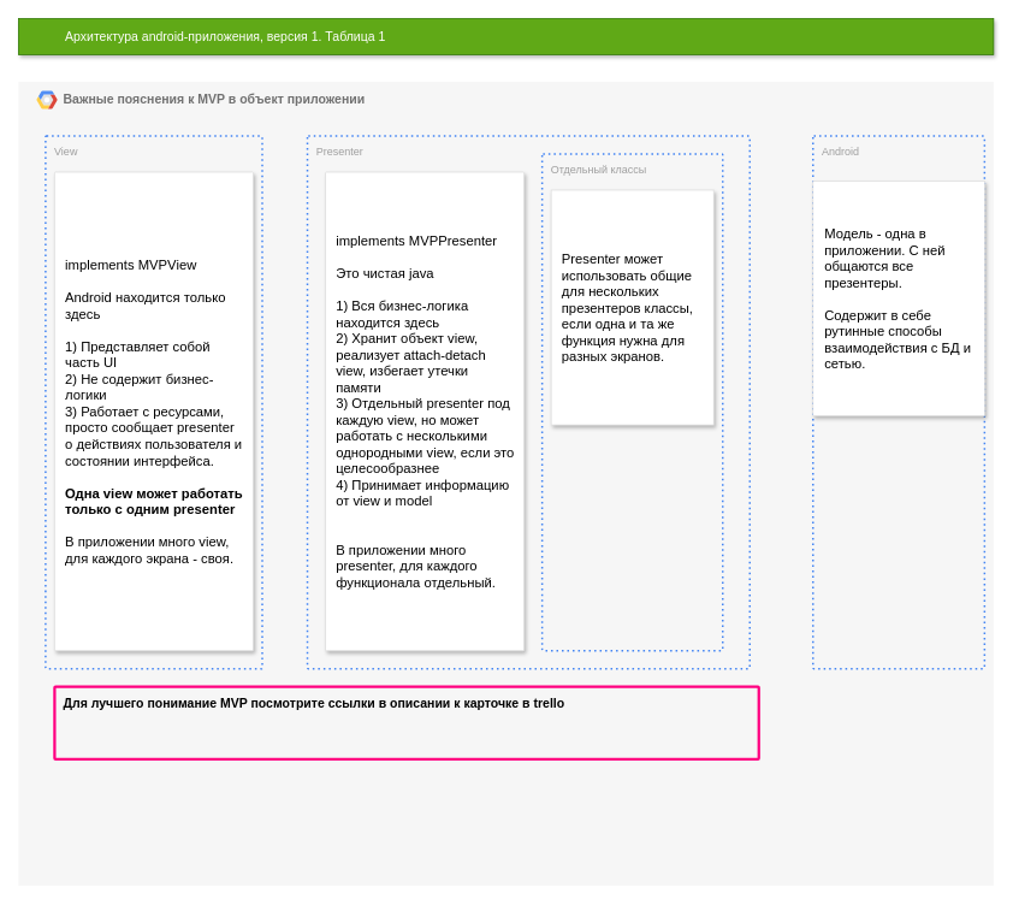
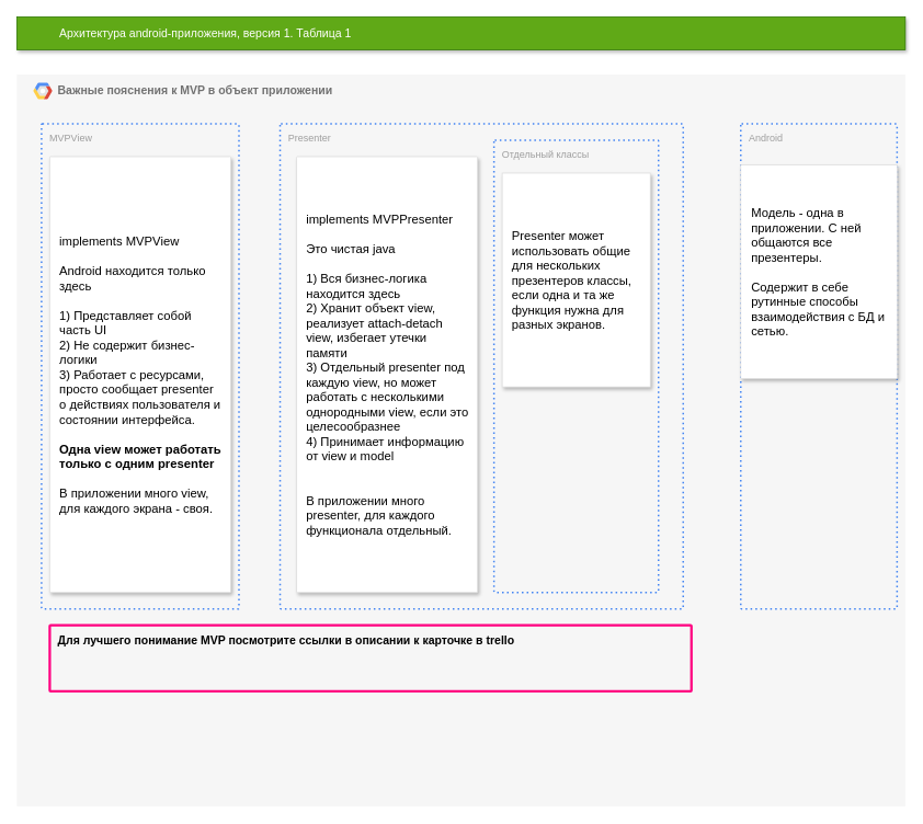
  <mxCell id="0" />
  <mxCell id="1" parent="0" />
  <mxCell id="2" value="&lt;b&gt;Важные пояснения к MVP в объект приложении&lt;/b&gt;" style="fillColor=#F6F6F6;strokeColor=none;shadow=0;gradientColor=none;fontSize=14;align=left;spacing=10;fontColor=#717171;9E9E9E;verticalAlign=top;spacingTop=-4;fontStyle=0;spacingLeft=40;html=1;" parent="1" vertex="1"><mxGeometry x="20" y="90" width="1080" height="890" as="geometry" /></mxCell>
  <mxCell id="3" value="" style="shape=mxgraph.gcp2.google_cloud_platform;fillColor=#F6F6F6;strokeColor=none;shadow=0;gradientColor=none;" parent="2" vertex="1"><mxGeometry width="23" height="20" relative="1" as="geometry"><mxPoint x="20" y="10" as="offset" /></mxGeometry></mxCell>
  <mxCell id="4" value="Android" style="rounded=1;absoluteArcSize=1;arcSize=2;html=1;strokeColor=#4284F3;gradientColor=none;shadow=0;dashed=1;fontSize=12;fontColor=#9E9E9E;align=left;verticalAlign=top;spacing=10;spacingTop=-4;fillColor=none;dashPattern=1 2;strokeWidth=2;" vertex="1" parent="2"><mxGeometry x="880" y="60" width="190" height="590" as="geometry" /></mxCell>
- <mxCell id="5" value="View" style="rounded=1;absoluteArcSize=1;arcSize=2;html=1;strokeColor=#4284F3;gradientColor=none;shadow=0;dashed=1;fontSize=12;fontColor=#9E9E9E;align=left;verticalAlign=top;spacing=10;spacingTop=-4;fillColor=none;dashPattern=1 2;strokeWidth=2;" parent="2" vertex="1"><mxGeometry x="30" y="60" width="240" height="590" as="geometry" /></mxCell>
+ <mxCell id="5" value="MVPView" style="rounded=1;absoluteArcSize=1;arcSize=2;html=1;strokeColor=#4284F3;gradientColor=none;shadow=0;dashed=1;fontSize=12;fontColor=#9E9E9E;align=left;verticalAlign=top;spacing=10;spacingTop=-4;fillColor=none;dashPattern=1 2;strokeWidth=2;" parent="2" vertex="1"><mxGeometry x="30" y="60" width="240" height="590" as="geometry" /></mxCell>
  <mxCell id="6" value="Presenter" style="rounded=1;absoluteArcSize=1;arcSize=2;html=1;strokeColor=#4284F3;gradientColor=none;shadow=0;dashed=1;fontSize=12;fontColor=#9E9E9E;align=left;verticalAlign=top;spacing=10;spacingTop=-4;fillColor=none;dashPattern=1 2;strokeWidth=2;" parent="2" vertex="1"><mxGeometry x="320" y="60" width="490" height="590" as="geometry" /></mxCell>
  <mxCell id="7" value="Отдельный классы&amp;nbsp;" style="rounded=1;absoluteArcSize=1;arcSize=2;html=1;strokeColor=#4284F3;gradientColor=none;shadow=0;dashed=1;fontSize=12;fontColor=#9E9E9E;align=left;verticalAlign=top;spacing=10;spacingTop=-4;fillColor=none;dashPattern=1 2;strokeWidth=2;" vertex="1" parent="2"><mxGeometry x="580" y="80" width="200" height="550" as="geometry" /></mxCell>
  <mxCell id="8" value="&lt;font color=&quot;#000000&quot; style=&quot;font-size: 14px&quot;&gt;&lt;b&gt;Для лучшего понимание MVP посмотрите ссылки в описании к карточке в trello&lt;/b&gt;&lt;br&gt;&lt;/font&gt;" style="rounded=1;absoluteArcSize=1;arcSize=2;html=1;strokeColor=#FF0080;gradientColor=none;shadow=0;fontSize=12;fontColor=#9E9E9E;align=left;verticalAlign=top;spacing=10;spacingTop=-4;fillColor=none;strokeWidth=3;" vertex="1" parent="2"><mxGeometry x="40" y="670" width="780" height="80" as="geometry" /></mxCell>
  <mxCell id="9" value="Архитектура android-приложения, версия 1. Таблица 1" style="fillColor=#60a917;strokeColor=#2D7600;shadow=1;fontSize=14;align=left;spacingLeft=50;html=1;fontColor=#ffffff;" parent="1" vertex="1"><mxGeometry x="20" y="20" width="1080" height="40" as="geometry" /></mxCell>
  <mxCell id="10" value="" style="group" vertex="1" connectable="0" parent="1"><mxGeometry x="610" y="210" width="180" height="260" as="geometry" /></mxCell>
  <mxCell id="11" value="" style="strokeColor=#dddddd;fillColor=#ffffff;shadow=1;strokeWidth=1;rounded=1;absoluteArcSize=1;arcSize=0;fontSize=10;fontColor=#9E9E9E;align=center;html=1;direction=west;flipH=1;" vertex="1" parent="10"><mxGeometry width="180" height="260" as="geometry" /></mxCell>
  <mxCell id="12" value="&lt;font style=&quot;font-size: 15px&quot;&gt;Presenter может использовать общие для нескольких презентеров классы, если одна и та же функция нужна для разных экранов.&lt;br&gt;&lt;/font&gt;" style="text;html=1;strokeColor=none;fillColor=none;align=left;verticalAlign=middle;whiteSpace=wrap;rounded=0;" vertex="1" parent="10"><mxGeometry x="10" width="160" height="260" as="geometry" /></mxCell>
  <mxCell id="13" value="" style="group" vertex="1" connectable="0" parent="1"><mxGeometry x="60" y="190" width="220" height="530" as="geometry" /></mxCell>
  <mxCell id="14" value="" style="strokeColor=#dddddd;fillColor=#ffffff;shadow=1;strokeWidth=1;rounded=1;absoluteArcSize=1;arcSize=2;fontSize=10;fontColor=#9E9E9E;align=center;html=1;" parent="13" vertex="1"><mxGeometry width="220" height="530" as="geometry" /></mxCell>
  <mxCell id="15" value="&lt;font style=&quot;font-size: 15px&quot;&gt;implements MVPView&lt;br&gt;&lt;br&gt;Android находится только здесь&lt;br&gt;&lt;br&gt;1) Представляет собой часть UI&lt;br&gt;2) Не содержит бизнес-логики&lt;br&gt;3) Работает с ресурсами, просто&amp;nbsp;сообщает presenter о действиях пользователя и состоянии интерфейса.&lt;br&gt;&lt;br&gt;&lt;b&gt;Одна view может работать только с одним presenter&lt;/b&gt;&lt;br&gt;&lt;br&gt;В приложении много view, для каждого экрана - своя.&lt;/font&gt;" style="text;html=1;strokeColor=none;fillColor=none;align=left;verticalAlign=middle;whiteSpace=wrap;rounded=0;" vertex="1" parent="13"><mxGeometry x="10" y="10" width="200" height="510" as="geometry" /></mxCell>
  <mxCell id="16" value="" style="group" vertex="1" connectable="0" parent="1"><mxGeometry x="360" y="190" width="220" height="530" as="geometry" /></mxCell>
  <mxCell id="17" value="" style="strokeColor=#dddddd;fillColor=#ffffff;shadow=1;strokeWidth=1;rounded=1;absoluteArcSize=1;arcSize=2;fontSize=10;fontColor=#9E9E9E;align=center;html=1;" vertex="1" parent="16"><mxGeometry width="220" height="530" as="geometry" /></mxCell>
  <mxCell id="18" value="&lt;font style=&quot;font-size: 15px&quot;&gt;implements MVPPresenter&lt;br&gt;&lt;br&gt;Это чистая java&lt;br&gt;&lt;br&gt;1) Вся бизнес-логика находится здесь&lt;br&gt;2) Хранит объект view, реализует attach-detach view, избегает утечки памяти&lt;br&gt;3) Отдельный presenter под каждую view, но может работать с несколькими однородными view, если это целесообразнее&lt;br&gt;4) Принимает информацию от view и model&lt;br&gt;&lt;br&gt;&lt;br&gt;В приложении много presenter, для каждого функционала отдельный.&lt;/font&gt;" style="text;html=1;strokeColor=none;fillColor=none;align=left;verticalAlign=middle;whiteSpace=wrap;rounded=0;" vertex="1" parent="16"><mxGeometry x="10" y="10" width="200" height="510" as="geometry" /></mxCell>
  <mxCell id="19" value="" style="group" vertex="1" connectable="0" parent="1"><mxGeometry x="900" y="200" width="190" height="260" as="geometry" /></mxCell>
  <mxCell id="20" value="" style="strokeColor=#dddddd;fillColor=#ffffff;shadow=1;strokeWidth=1;rounded=1;absoluteArcSize=1;arcSize=0;fontSize=10;fontColor=#9E9E9E;align=center;html=1;direction=west;flipH=1;" vertex="1" parent="19"><mxGeometry width="190" height="260" as="geometry" /></mxCell>
  <mxCell id="21" value="&lt;font style=&quot;font-size: 15px&quot;&gt;Модель - одна в приложении. С ней общаются все презентеры.&lt;br&gt;&lt;br&gt;Содержит в себе рутинные способы взаимодействия с БД и сетью.&lt;br&gt;&lt;/font&gt;" style="text;html=1;strokeColor=none;fillColor=none;align=left;verticalAlign=middle;whiteSpace=wrap;rounded=0;" vertex="1" parent="19"><mxGeometry x="10.556" width="168.889" height="260" as="geometry" /></mxCell>
